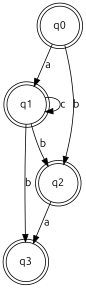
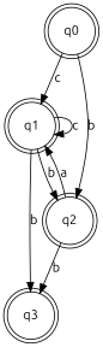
  digraph {
    fontname=Ubuntu
    rankdir=TB
    node [fontname=Ubuntu peripheries=2 shape=circle]
    edge [fontname=Ubuntu]
    q3 [shape=doublecircle]
    n2 [label=q0]
    q1
    q2
-   n2 -> q1 [label=a]
+   n2 -> q1 [label=c]
    n2 -> q2 [label=b]
    q1 -> q3 [label=b]
    q1 -> q1 [label=c]
    q1 -> q2 [label=b]
-   q2 -> q3 [label=a]
+   q2 -> q3 [label=b]
+   q2 -> q1 [label=a]
  }
